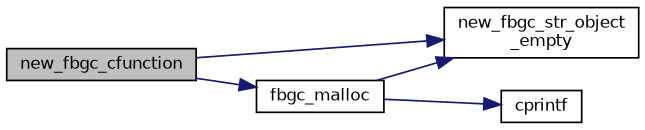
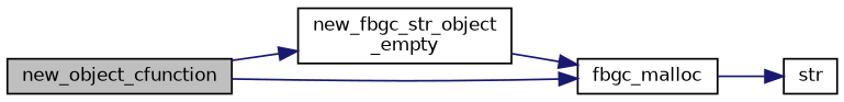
  digraph {
    rankdir=LR
    node [color=black fillcolor=white fontname=Helvetica fontsize=10 shape=record style=filled]
    edge [color=midnightblue fontname=Helvetica fontsize=10 labelfontname=Helvetica labelfontsize=10 style=solid]
-   n1 [fillcolor=grey75 fontcolor=black height=0.2 label=new_fbgc_cfunction width=0.4]
+   n1 [fillcolor=grey75 fontcolor=black height=0.2 label=new_object_cfunction width=0.4]
    n2 [height=0.2 label="new_fbgc_str_object\l_empty" width=0.4]
    n3 [height=0.2 label=fbgc_malloc width=0.4]
-   n4 [height=0.2 label=cprintf width=0.4]
+   n4 [height=0.2 label=str width=0.4]
    n1 -> n2
    n1 -> n3
-   n3 -> n2
+   n2 -> n3
    n3 -> n4
  }
